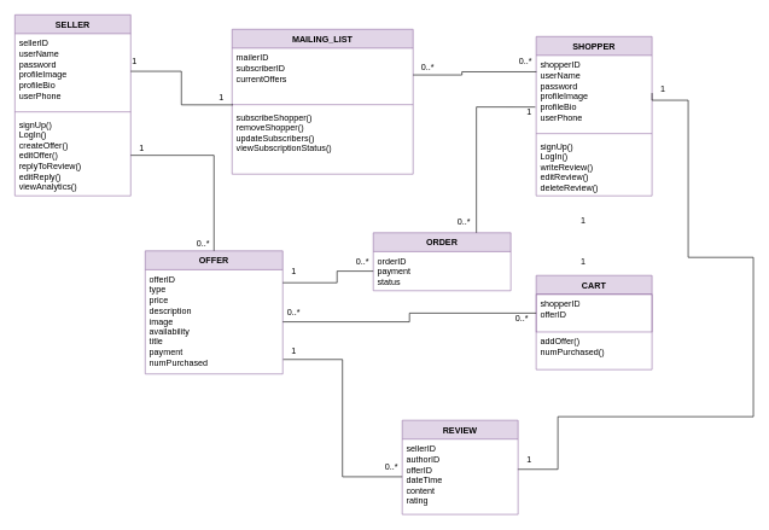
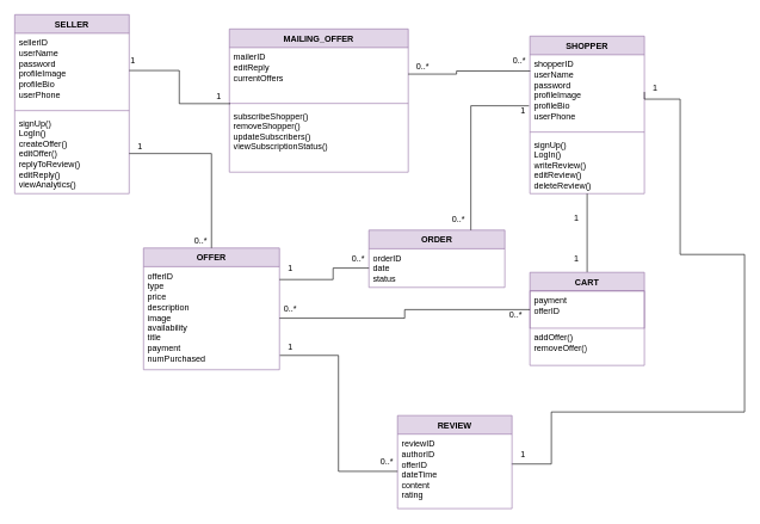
  <mxCell id="0" />
  <mxCell id="1" parent="0" />
  <mxCell id="2" value="ORDER" style="swimlane;fontStyle=1;align=center;verticalAlign=top;childLayout=stackLayout;horizontal=1;startSize=26;horizontalStack=0;resizeParent=1;resizeParentMax=0;resizeLast=0;collapsible=1;marginBottom=0;whiteSpace=wrap;html=1;fillColor=#e1d5e7;strokeColor=#9673a6;" parent="1" vertex="1"><mxGeometry x="515" y="321" width="190" height="80" as="geometry" /></mxCell>
- <mxCell id="3" value="&lt;div&gt;orderID&lt;/div&gt;&lt;div&gt;payment&lt;/div&gt;&lt;div&gt;status&lt;/div&gt;" style="text;strokeColor=none;fillColor=none;align=left;verticalAlign=top;spacingLeft=4;spacingRight=4;overflow=hidden;rotatable=0;points=[[0,0.5],[1,0.5]];portConstraint=eastwest;whiteSpace=wrap;html=1;" parent="2" vertex="1"><mxGeometry y="26" width="190" height="54" as="geometry" /></mxCell>
+ <mxCell id="3" value="&lt;div&gt;orderID&lt;/div&gt;&lt;div&gt;date&lt;/div&gt;&lt;div&gt;status&lt;/div&gt;" style="text;strokeColor=none;fillColor=none;align=left;verticalAlign=top;spacingLeft=4;spacingRight=4;overflow=hidden;rotatable=0;points=[[0,0.5],[1,0.5]];portConstraint=eastwest;whiteSpace=wrap;html=1;" parent="2" vertex="1"><mxGeometry y="26" width="190" height="54" as="geometry" /></mxCell>
  <mxCell id="4" value="SHOPPER" style="swimlane;fontStyle=1;align=center;verticalAlign=top;childLayout=stackLayout;horizontal=1;startSize=26;horizontalStack=0;resizeParent=1;resizeParentMax=0;resizeLast=0;collapsible=1;marginBottom=0;whiteSpace=wrap;html=1;fillColor=#e1d5e7;strokeColor=#9673a6;" parent="1" vertex="1"><mxGeometry x="740" y="50" width="160" height="220" as="geometry" /></mxCell>
  <mxCell id="5" value="shopperID&lt;div&gt;userName&lt;div&gt;password&lt;/div&gt;&lt;div&gt;profileImage&lt;/div&gt;&lt;div&gt;profileBio&lt;/div&gt;&lt;div&gt;userPhone&lt;/div&gt;&lt;/div&gt;" style="text;strokeColor=none;fillColor=none;align=left;verticalAlign=top;spacingLeft=4;spacingRight=4;overflow=hidden;rotatable=0;points=[[0,0.5],[1,0.5]];portConstraint=eastwest;whiteSpace=wrap;html=1;" parent="4" vertex="1"><mxGeometry y="26" width="160" height="104" as="geometry" /></mxCell>
  <mxCell id="6" value="" style="line;strokeWidth=1;fillColor=none;align=left;verticalAlign=middle;spacingTop=-1;spacingLeft=3;spacingRight=3;rotatable=0;labelPosition=right;points=[];portConstraint=eastwest;strokeColor=inherit;" parent="4" vertex="1"><mxGeometry y="130" width="160" height="8" as="geometry" /></mxCell>
  <mxCell id="7" value="signUp()&lt;div&gt;LogIn()&lt;/div&gt;&lt;div&gt;writeReview()&lt;/div&gt;&lt;div&gt;editReview()&lt;/div&gt;&lt;div&gt;deleteReview()&lt;/div&gt;" style="text;strokeColor=none;fillColor=none;align=left;verticalAlign=top;spacingLeft=4;spacingRight=4;overflow=hidden;rotatable=0;points=[[0,0.5],[1,0.5]];portConstraint=eastwest;whiteSpace=wrap;html=1;" parent="4" vertex="1"><mxGeometry y="138" width="160" height="82" as="geometry" /></mxCell>
+ <mxCell id="8" style="edgeStyle=orthogonalEdgeStyle;rounded=0;orthogonalLoop=1;jettySize=auto;html=1;entryX=0.5;entryY=1;entryDx=0;entryDy=0;endArrow=none;startFill=0;" parent="1" source="9" target="4" edge="1"><mxGeometry relative="1" as="geometry" /></mxCell>
  <mxCell id="9" value="CART" style="swimlane;fontStyle=1;align=center;verticalAlign=top;childLayout=stackLayout;horizontal=1;startSize=26;horizontalStack=0;resizeParent=1;resizeParentMax=0;resizeLast=0;collapsible=1;marginBottom=0;whiteSpace=wrap;html=1;fillColor=#e1d5e7;strokeColor=#9673a6;swimlaneLine=1;" parent="1" vertex="1"><mxGeometry x="740" y="380" width="160" height="130" as="geometry" /></mxCell>
- <mxCell id="10" value="&lt;div&gt;shopperID&lt;/div&gt;&lt;div&gt;offerID&lt;/div&gt;" style="text;align=left;verticalAlign=top;spacingLeft=4;spacingRight=4;overflow=hidden;rotatable=0;points=[[0,0.5],[1,0.5]];portConstraint=eastwest;whiteSpace=wrap;html=1;rounded=0;strokeColor=light-dark(#9773a6, #ededed);" parent="9" vertex="1"><mxGeometry y="26" width="160" height="52" as="geometry" /></mxCell>
- <mxCell id="11" value="&lt;div&gt;addOffer()&lt;/div&gt;&lt;div&gt;numPurchased()&lt;/div&gt;" style="text;strokeColor=none;fillColor=none;align=left;verticalAlign=top;spacingLeft=4;spacingRight=4;overflow=hidden;rotatable=0;points=[[0,0.5],[1,0.5]];portConstraint=eastwest;whiteSpace=wrap;html=1;" vertex="1" parent="9"><mxGeometry y="78" width="160" height="52" as="geometry" /></mxCell>
- <mxCell id="12" value="MAILING_LIST" style="swimlane;fontStyle=1;align=center;verticalAlign=top;childLayout=stackLayout;horizontal=1;startSize=26;horizontalStack=0;resizeParent=1;resizeParentMax=0;resizeLast=0;collapsible=1;marginBottom=0;whiteSpace=wrap;html=1;fillColor=#e1d5e7;strokeColor=#9673a6;" parent="1" vertex="1"><mxGeometry x="320" y="40" width="250" height="200" as="geometry" /></mxCell>
- <mxCell id="13" value="mailerID&lt;div&gt;subscriberID&lt;/div&gt;&lt;div&gt;&lt;div&gt;currentOffers&lt;/div&gt;&lt;/div&gt;" style="text;strokeColor=none;fillColor=none;align=left;verticalAlign=top;spacingLeft=4;spacingRight=4;overflow=hidden;rotatable=0;points=[[0,0.5],[1,0.5]];portConstraint=eastwest;whiteSpace=wrap;html=1;" parent="12" vertex="1"><mxGeometry y="26" width="250" height="74" as="geometry" /></mxCell>
+ <mxCell id="10" value="&lt;div&gt;payment&lt;/div&gt;&lt;div&gt;offerID&lt;/div&gt;" style="text;align=left;verticalAlign=top;spacingLeft=4;spacingRight=4;overflow=hidden;rotatable=0;points=[[0,0.5],[1,0.5]];portConstraint=eastwest;whiteSpace=wrap;html=1;rounded=0;strokeColor=light-dark(#9773a6, #ededed);" parent="9" vertex="1"><mxGeometry y="26" width="160" height="52" as="geometry" /></mxCell>
+ <mxCell id="11" value="&lt;div&gt;addOffer()&lt;/div&gt;&lt;div&gt;removeOffer()&lt;/div&gt;" style="text;strokeColor=none;fillColor=none;align=left;verticalAlign=top;spacingLeft=4;spacingRight=4;overflow=hidden;rotatable=0;points=[[0,0.5],[1,0.5]];portConstraint=eastwest;whiteSpace=wrap;html=1;" vertex="1" parent="9"><mxGeometry y="78" width="160" height="52" as="geometry" /></mxCell>
+ <mxCell id="12" value="MAILING_OFFER" style="swimlane;fontStyle=1;align=center;verticalAlign=top;childLayout=stackLayout;horizontal=1;startSize=26;horizontalStack=0;resizeParent=1;resizeParentMax=0;resizeLast=0;collapsible=1;marginBottom=0;whiteSpace=wrap;html=1;fillColor=#e1d5e7;strokeColor=#9673a6;" parent="1" vertex="1"><mxGeometry x="320" y="40" width="250" height="200" as="geometry" /></mxCell>
+ <mxCell id="13" value="mailerID&lt;div&gt;editReply&lt;/div&gt;&lt;div&gt;&lt;div&gt;currentOffers&lt;/div&gt;&lt;/div&gt;" style="text;strokeColor=none;fillColor=none;align=left;verticalAlign=top;spacingLeft=4;spacingRight=4;overflow=hidden;rotatable=0;points=[[0,0.5],[1,0.5]];portConstraint=eastwest;whiteSpace=wrap;html=1;" parent="12" vertex="1"><mxGeometry y="26" width="250" height="74" as="geometry" /></mxCell>
  <mxCell id="14" value="" style="line;strokeWidth=1;fillColor=none;align=left;verticalAlign=middle;spacingTop=-1;spacingLeft=3;spacingRight=3;rotatable=0;labelPosition=right;points=[];portConstraint=eastwest;strokeColor=inherit;" parent="12" vertex="1"><mxGeometry y="100" width="250" height="8" as="geometry" /></mxCell>
  <mxCell id="15" value="subscribeShopper()&lt;div&gt;removeShopper()&lt;/div&gt;&lt;div&gt;updateSubscribers()&lt;/div&gt;&lt;div&gt;viewSubscriptionStatus()&lt;/div&gt;" style="text;strokeColor=none;fillColor=none;align=left;verticalAlign=top;spacingLeft=4;spacingRight=4;overflow=hidden;rotatable=0;points=[[0,0.5],[1,0.5]];portConstraint=eastwest;whiteSpace=wrap;html=1;" parent="12" vertex="1"><mxGeometry y="108" width="250" height="92" as="geometry" /></mxCell>
  <mxCell id="16" value="SELLER" style="swimlane;fontStyle=1;align=center;verticalAlign=top;childLayout=stackLayout;horizontal=1;startSize=26;horizontalStack=0;resizeParent=1;resizeParentMax=0;resizeLast=0;collapsible=1;marginBottom=0;whiteSpace=wrap;html=1;fillColor=#e1d5e7;strokeColor=#9673a6;" parent="1" vertex="1"><mxGeometry x="20" y="20" width="160" height="250" as="geometry" /></mxCell>
  <mxCell id="17" value="sellerID&lt;div&gt;userName&lt;div&gt;password&lt;/div&gt;&lt;div&gt;profileImage&lt;/div&gt;&lt;div&gt;profileBio&lt;/div&gt;&lt;div&gt;userPhone&lt;/div&gt;&lt;/div&gt;" style="text;strokeColor=none;fillColor=none;align=left;verticalAlign=top;spacingLeft=4;spacingRight=4;overflow=hidden;rotatable=0;points=[[0,0.5],[1,0.5]];portConstraint=eastwest;whiteSpace=wrap;html=1;" parent="16" vertex="1"><mxGeometry y="26" width="160" height="104" as="geometry" /></mxCell>
  <mxCell id="18" value="" style="line;strokeWidth=1;fillColor=none;align=left;verticalAlign=middle;spacingTop=-1;spacingLeft=3;spacingRight=3;rotatable=0;labelPosition=right;points=[];portConstraint=eastwest;strokeColor=inherit;" parent="16" vertex="1"><mxGeometry y="130" width="160" height="8" as="geometry" /></mxCell>
  <mxCell id="19" value="signUp()&lt;div&gt;LogIn()&lt;/div&gt;&lt;div&gt;createOffer()&lt;/div&gt;&lt;div&gt;editOffer()&lt;/div&gt;&lt;div&gt;replyToReview()&lt;/div&gt;&lt;div&gt;editReply()&lt;/div&gt;&lt;div&gt;viewAnalytics()&lt;/div&gt;" style="text;strokeColor=none;fillColor=none;align=left;verticalAlign=top;spacingLeft=4;spacingRight=4;overflow=hidden;rotatable=0;points=[[0,0.5],[1,0.5]];portConstraint=eastwest;whiteSpace=wrap;html=1;" parent="16" vertex="1"><mxGeometry y="138" width="160" height="112" as="geometry" /></mxCell>
  <mxCell id="20" style="edgeStyle=orthogonalEdgeStyle;rounded=0;orthogonalLoop=1;jettySize=auto;html=1;entryX=1;entryY=0.5;entryDx=0;entryDy=0;exitX=0.997;exitY=0.401;exitDx=0;exitDy=0;exitPerimeter=0;endArrow=none;startFill=0;" parent="1" source="22" target="5" edge="1"><mxGeometry relative="1" as="geometry"><mxPoint x="720" y="630" as="sourcePoint" /><Array as="points"><mxPoint x="770" y="648" /><mxPoint x="770" y="575" /><mxPoint x="1040" y="575" /><mxPoint x="1040" y="355" /><mxPoint x="950" y="355" /><mxPoint x="950" y="138" /></Array></mxGeometry></mxCell>
  <mxCell id="21" value="REVIEW" style="swimlane;fontStyle=1;align=center;verticalAlign=top;childLayout=stackLayout;horizontal=1;startSize=26;horizontalStack=0;resizeParent=1;resizeParentMax=0;resizeLast=0;collapsible=1;marginBottom=0;whiteSpace=wrap;html=1;fillColor=#e1d5e7;strokeColor=#9673a6;" parent="1" vertex="1"><mxGeometry x="555" y="580" width="160" height="130" as="geometry" /></mxCell>
- <mxCell id="22" value="sellerID&lt;div&gt;authorID&lt;br&gt;&lt;/div&gt;&lt;div&gt;offerID&lt;/div&gt;&lt;div&gt;dateTime&lt;/div&gt;&lt;div&gt;content&lt;/div&gt;&lt;div&gt;rating&lt;/div&gt;" style="text;strokeColor=none;fillColor=none;align=left;verticalAlign=top;spacingLeft=4;spacingRight=4;overflow=hidden;rotatable=0;points=[[0,0.5],[1,0.5]];portConstraint=eastwest;whiteSpace=wrap;html=1;" parent="21" vertex="1"><mxGeometry y="26" width="160" height="104" as="geometry" /></mxCell>
+ <mxCell id="22" value="reviewID&lt;div&gt;authorID&lt;br&gt;&lt;/div&gt;&lt;div&gt;offerID&lt;/div&gt;&lt;div&gt;dateTime&lt;/div&gt;&lt;div&gt;content&lt;/div&gt;&lt;div&gt;rating&lt;/div&gt;" style="text;strokeColor=none;fillColor=none;align=left;verticalAlign=top;spacingLeft=4;spacingRight=4;overflow=hidden;rotatable=0;points=[[0,0.5],[1,0.5]];portConstraint=eastwest;whiteSpace=wrap;html=1;" parent="21" vertex="1"><mxGeometry y="26" width="160" height="104" as="geometry" /></mxCell>
  <mxCell id="23" value="OFFER" style="swimlane;fontStyle=1;align=center;verticalAlign=top;childLayout=stackLayout;horizontal=1;startSize=26;horizontalStack=0;resizeParent=1;resizeParentMax=0;resizeLast=0;collapsible=1;marginBottom=0;whiteSpace=wrap;html=1;fillColor=#e1d5e7;strokeColor=#9673a6;" parent="1" vertex="1"><mxGeometry x="200" y="346" width="190" height="170" as="geometry" /></mxCell>
  <mxCell id="24" value="&lt;div&gt;&lt;span style=&quot;background-color: transparent; color: light-dark(rgb(0, 0, 0), rgb(255, 255, 255));&quot;&gt;offerID&lt;/span&gt;&lt;/div&gt;&lt;div&gt;&lt;span style=&quot;background-color: transparent; color: light-dark(rgb(0, 0, 0), rgb(255, 255, 255));&quot;&gt;type&lt;/span&gt;&lt;/div&gt;&lt;div&gt;price&lt;/div&gt;&lt;div&gt;description&lt;/div&gt;&lt;div&gt;image&lt;/div&gt;&lt;div&gt;availability&lt;/div&gt;&lt;div&gt;title&lt;/div&gt;&lt;div&gt;payment&lt;/div&gt;&lt;div&gt;numPurchased&lt;/div&gt;" style="text;strokeColor=none;fillColor=none;align=left;verticalAlign=top;spacingLeft=4;spacingRight=4;overflow=hidden;rotatable=0;points=[[0,0.5],[1,0.5]];portConstraint=eastwest;whiteSpace=wrap;html=1;" parent="23" vertex="1"><mxGeometry y="26" width="190" height="144" as="geometry" /></mxCell>
  <mxCell id="25" style="edgeStyle=orthogonalEdgeStyle;rounded=0;orthogonalLoop=1;jettySize=auto;html=1;entryX=0.005;entryY=-0.04;entryDx=0;entryDy=0;entryPerimeter=0;strokeColor=default;endArrow=none;startFill=0;" parent="1" source="17" target="15" edge="1"><mxGeometry relative="1" as="geometry" /></mxCell>
  <mxCell id="26" style="edgeStyle=orthogonalEdgeStyle;rounded=0;orthogonalLoop=1;jettySize=auto;html=1;endArrow=none;startFill=0;entryX=0.885;entryY=0.956;entryDx=0;entryDy=0;entryPerimeter=0;" parent="1" source="13" target="28" edge="1"><mxGeometry relative="1" as="geometry" /></mxCell>
  <mxCell id="27" value="0..*" style="text;html=1;align=center;verticalAlign=middle;resizable=0;points=[];autosize=1;strokeColor=none;fillColor=none;" parent="1" vertex="1"><mxGeometry x="570" y="78" width="40" height="30" as="geometry" /></mxCell>
  <mxCell id="28" value="0..*" style="text;html=1;align=center;verticalAlign=middle;resizable=0;points=[];autosize=1;strokeColor=none;fillColor=none;" parent="1" vertex="1"><mxGeometry x="705" y="70" width="40" height="30" as="geometry" /></mxCell>
  <mxCell id="29" value="1" style="text;html=1;align=center;verticalAlign=middle;resizable=0;points=[];autosize=1;strokeColor=none;fillColor=none;" parent="1" vertex="1"><mxGeometry x="290" y="120" width="30" height="30" as="geometry" /></mxCell>
  <mxCell id="30" value="1" style="text;html=1;align=center;verticalAlign=middle;resizable=0;points=[];autosize=1;strokeColor=none;fillColor=none;" parent="1" vertex="1"><mxGeometry x="170" y="70" width="30" height="30" as="geometry" /></mxCell>
  <mxCell id="31" value="1" style="text;html=1;align=center;verticalAlign=middle;resizable=0;points=[];autosize=1;strokeColor=none;fillColor=none;" parent="1" vertex="1"><mxGeometry x="790" y="290" width="30" height="30" as="geometry" /></mxCell>
  <mxCell id="32" value="1" style="text;html=1;align=center;verticalAlign=middle;resizable=0;points=[];autosize=1;strokeColor=none;fillColor=none;" parent="1" vertex="1"><mxGeometry x="790" y="346" width="30" height="30" as="geometry" /></mxCell>
  <mxCell id="33" style="edgeStyle=orthogonalEdgeStyle;rounded=0;orthogonalLoop=1;jettySize=auto;html=1;entryX=0;entryY=0.5;entryDx=0;entryDy=0;endArrow=none;startFill=0;exitX=1.003;exitY=0.861;exitDx=0;exitDy=0;exitPerimeter=0;" parent="1" source="24" target="22" edge="1"><mxGeometry relative="1" as="geometry" /></mxCell>
  <mxCell id="34" style="edgeStyle=orthogonalEdgeStyle;rounded=0;orthogonalLoop=1;jettySize=auto;html=1;entryX=0;entryY=0.5;entryDx=0;entryDy=0;endArrow=none;startFill=0;" parent="1" source="24" target="3" edge="1"><mxGeometry relative="1" as="geometry"><Array as="points"><mxPoint x="465" y="390" /><mxPoint x="465" y="374" /></Array></mxGeometry></mxCell>
  <mxCell id="35" style="edgeStyle=orthogonalEdgeStyle;rounded=0;orthogonalLoop=1;jettySize=auto;html=1;exitX=0.75;exitY=0;exitDx=0;exitDy=0;entryX=-0.008;entryY=0.686;entryDx=0;entryDy=0;entryPerimeter=0;endArrow=none;startFill=0;" parent="1" source="2" target="5" edge="1"><mxGeometry relative="1" as="geometry" /></mxCell>
  <mxCell id="36" value="0..*" style="text;html=1;align=center;verticalAlign=middle;resizable=0;points=[];autosize=1;strokeColor=none;fillColor=none;" parent="1" vertex="1"><mxGeometry x="620" y="291" width="40" height="30" as="geometry" /></mxCell>
  <mxCell id="37" value="1" style="text;html=1;align=center;verticalAlign=middle;resizable=0;points=[];autosize=1;strokeColor=none;fillColor=none;" parent="1" vertex="1"><mxGeometry x="715" y="140" width="30" height="30" as="geometry" /></mxCell>
  <mxCell id="38" style="edgeStyle=orthogonalEdgeStyle;rounded=0;orthogonalLoop=1;jettySize=auto;html=1;endArrow=none;startFill=0;" parent="1" source="19" target="23" edge="1"><mxGeometry relative="1" as="geometry" /></mxCell>
  <mxCell id="39" value="1" style="text;html=1;align=center;verticalAlign=middle;resizable=0;points=[];autosize=1;strokeColor=none;fillColor=none;" parent="1" vertex="1"><mxGeometry x="180" y="190" width="30" height="30" as="geometry" /></mxCell>
  <mxCell id="40" value="0..*" style="text;html=1;align=center;verticalAlign=middle;resizable=0;points=[];autosize=1;strokeColor=none;fillColor=none;" parent="1" vertex="1"><mxGeometry x="260" y="321" width="40" height="30" as="geometry" /></mxCell>
  <mxCell id="41" style="edgeStyle=orthogonalEdgeStyle;rounded=0;orthogonalLoop=1;jettySize=auto;html=1;entryX=0;entryY=0.5;entryDx=0;entryDy=0;endArrow=none;startFill=0;" parent="1" source="24" target="10" edge="1"><mxGeometry relative="1" as="geometry" /></mxCell>
  <mxCell id="42" value="1" style="text;html=1;align=center;verticalAlign=middle;resizable=0;points=[];autosize=1;strokeColor=none;fillColor=none;" parent="1" vertex="1"><mxGeometry x="390" y="470" width="30" height="30" as="geometry" /></mxCell>
  <mxCell id="43" value="0..*" style="text;html=1;align=center;verticalAlign=middle;resizable=0;points=[];autosize=1;strokeColor=none;fillColor=none;" parent="1" vertex="1"><mxGeometry x="520" y="630" width="40" height="30" as="geometry" /></mxCell>
  <mxCell id="44" value="1" style="text;html=1;align=center;verticalAlign=middle;resizable=0;points=[];autosize=1;strokeColor=none;fillColor=none;" parent="1" vertex="1"><mxGeometry x="390" y="360" width="30" height="30" as="geometry" /></mxCell>
  <mxCell id="45" value="0..*" style="text;html=1;align=center;verticalAlign=middle;resizable=0;points=[];autosize=1;strokeColor=none;fillColor=none;" parent="1" vertex="1"><mxGeometry x="480" y="346" width="40" height="30" as="geometry" /></mxCell>
  <mxCell id="46" value="0..*" style="text;html=1;align=center;verticalAlign=middle;resizable=0;points=[];autosize=1;strokeColor=none;fillColor=none;" parent="1" vertex="1"><mxGeometry x="700" y="425" width="40" height="30" as="geometry" /></mxCell>
  <mxCell id="47" value="0..*" style="text;html=1;align=center;verticalAlign=middle;resizable=0;points=[];autosize=1;strokeColor=none;fillColor=none;" parent="1" vertex="1"><mxGeometry x="385" y="416" width="40" height="30" as="geometry" /></mxCell>
  <mxCell id="48" value="1" style="text;html=1;align=center;verticalAlign=middle;resizable=0;points=[];autosize=1;strokeColor=none;fillColor=none;" parent="1" vertex="1"><mxGeometry x="715" y="620" width="30" height="30" as="geometry" /></mxCell>
  <mxCell id="49" value="1" style="text;html=1;align=center;verticalAlign=middle;resizable=0;points=[];autosize=1;strokeColor=none;fillColor=none;" parent="1" vertex="1"><mxGeometry x="900" y="108" width="30" height="30" as="geometry" /></mxCell>
